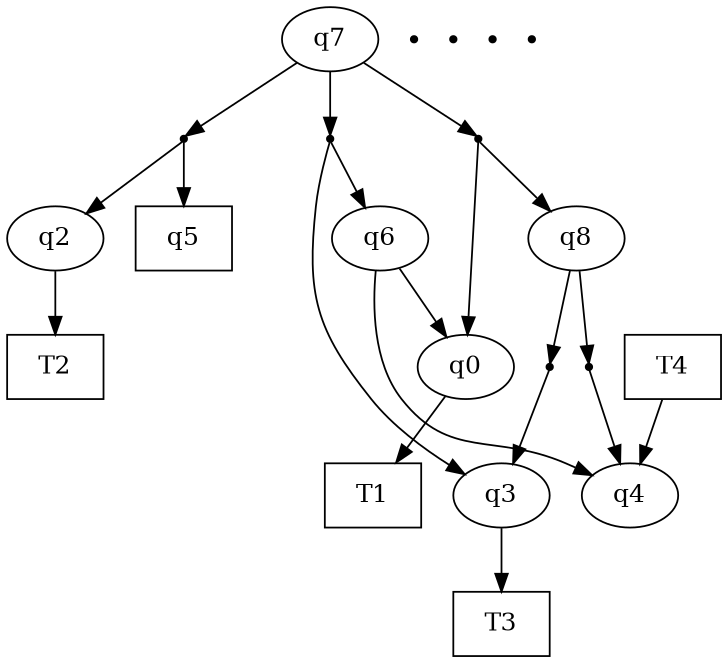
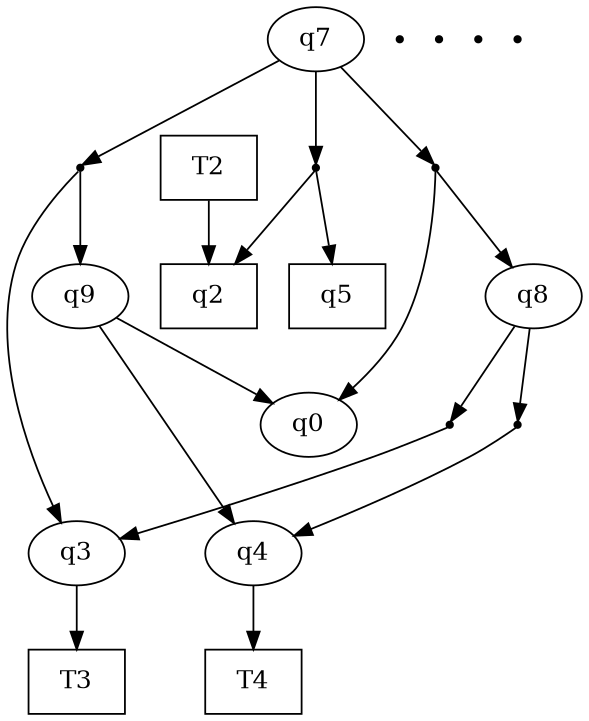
  digraph {
    node [shape=point]
-   q2 [shape=""]
+   q2 [shape=box]
    1
    q5 [shape=box]
    T2 [shape=box]
-   q6 [shape=""]
+   q6 [label=q9 shape=""]
    3
    q3 [shape=""]
    n8 [label=q0 shape=""]
    q4 [shape=""]
    T3 [shape=box]
    2
    q8 [shape=""]
-   T1 [shape=box]
    4
    5
    T4 [shape=box]
    6
    7
    8
    9
    q7 [shape=""]
-   q2 -> T2
+   T2 -> q2
    1 -> q2
    1 -> q5
    q6 -> n8
    q6 -> q4
    3 -> q6
    3 -> q3
    q3 -> T3
-   n8 -> T1
-   T4 -> q4
+   q4 -> T4
    2 -> n8
    2 -> q8
    q8 -> 4
    q8 -> 5
    4 -> q4
    5 -> q3
    q7 -> 1
    q7 -> 3
    q7 -> 2
  }
